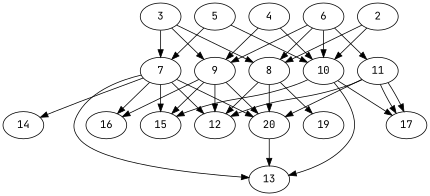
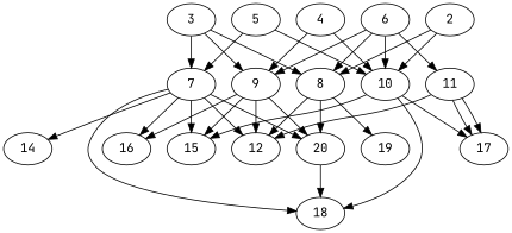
  digraph {
    fontname="JetBrains Mono"
    node [alpha=0.13 fontname="JetBrains Mono"]
    edge [fontname="JetBrains Mono"]
    7 [alpha=0.17 expect_size=30899200]
    12 [alpha=0.15 expect_size=11736064]
-   13 [alpha=0.19 expect_size=52230144]
+   13 [alpha=0.19 expect_size=52230144 label=18]
    14 [expect_size=17486848]
    15 [expect_size=48632832]
    16 [alpha=0.16 expect_size=23095296]
    20 [alpha=0.19 expect_size=39631872]
    8 [expect_size=31476736]
    19 [alpha=0.11 expect_size=12877824]
    9 [alpha=0.11 expect_size=6487040]
    2 [alpha=0.17 expect_size=17980416]
    10 [alpha=0.12 expect_size=41115648]
    17 [alpha=0.03 expect_size=35006464]
    3 [alpha=0.05 expect_size=39560192]
    4 [expect_size=16428032]
    5 [alpha=0.09 expect_size=50581504]
    6 [alpha=0.05 expect_size=45478912]
    11 [alpha=0.15 expect_size=31971328]
    7 -> 12
    7 -> 13
    7 -> 14
    7 -> 15
    7 -> 16
    7 -> 20
    20 -> 13
    8 -> 12
    8 -> 20
    8 -> 19
    9 -> 12
    9 -> 15
    9 -> 16
    9 -> 20
    2 -> 8
    2 -> 10
    10 -> 13
    10 -> 15
    10 -> 17
    3 -> 7
    3 -> 8
    3 -> 9
    4 -> 9
    4 -> 10
    5 -> 7
    5 -> 10
    6 -> 8
    6 -> 9
    6 -> 10
    6 -> 11
    11 -> 12
-   11 -> 20
    11 -> 17
    11 -> 17
  }
